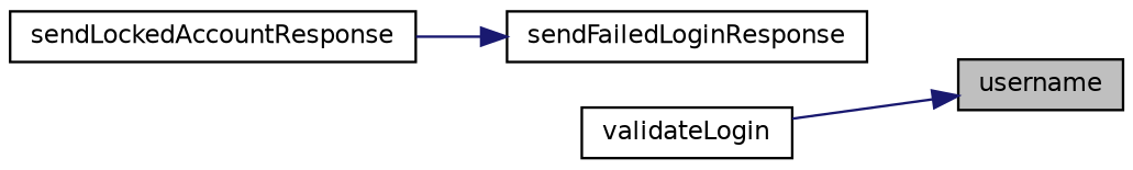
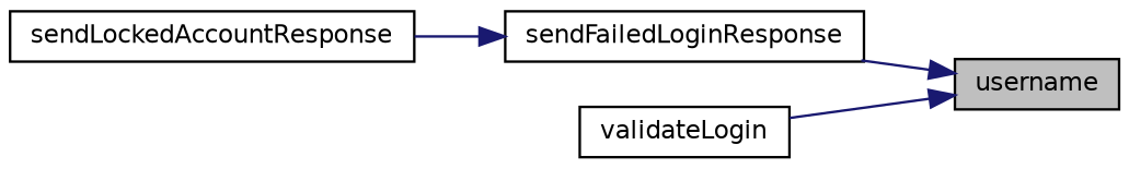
  digraph {
    rankdir=RL
    node [color=black fontname=Helvetica fontsize=10 shape=record]
    edge [color=midnightblue dir=back fontname=Helvetica fontsize=10 labelfontname=Helvetica labelfontsize=10 style=solid]
    n1 [fillcolor=grey75 fontcolor=black height=0.2 label=username style=filled width=0.4]
    n2 [height=0.2 label=sendFailedLoginResponse width=0.4]
    n3 [height=0.2 label=validateLogin width=0.4]
    n4 [height=0.2 label=sendLockedAccountResponse width=0.4]
+   n1 -> n2
    n1 -> n3
    n2 -> n4
  }
